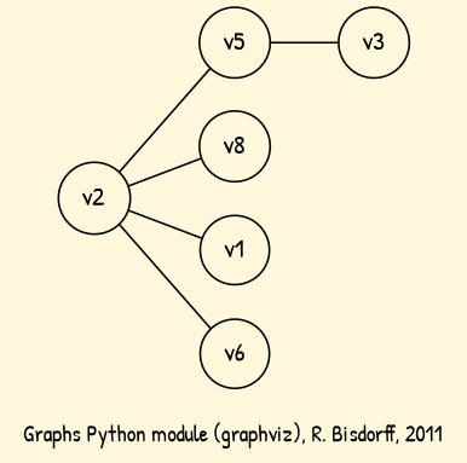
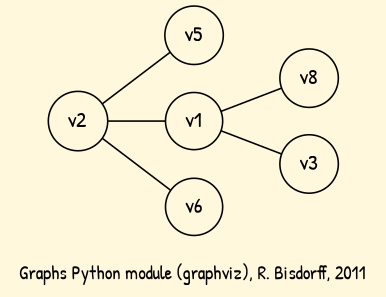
  strict graph {
    bgcolor=cornsilk
    fontname="Patrick Hand"
    fontsize=12
    label="\nGraphs Python module (graphviz), R. Bisdorff, 2011"
    rankdir=LR
    node [fontname="Patrick Hand" shape=circle]
    edge [arrowhead=none arrowtail=none color=black dir=both fontname="Patrick Hand" style="setlinewidth(1)"]
    n1 [label=v2]
    n2 [label=v5]
    n3 [label=v8]
    n4 [label=v1]
    n5 [label=v6]
    n6 [label=v3]
    n1 -- n2
-   n1 -- n3
+   n4 -- n3
    n1 -- n4
    n1 -- n5
-   n2 -- n6
+   n4 -- n6
  }
